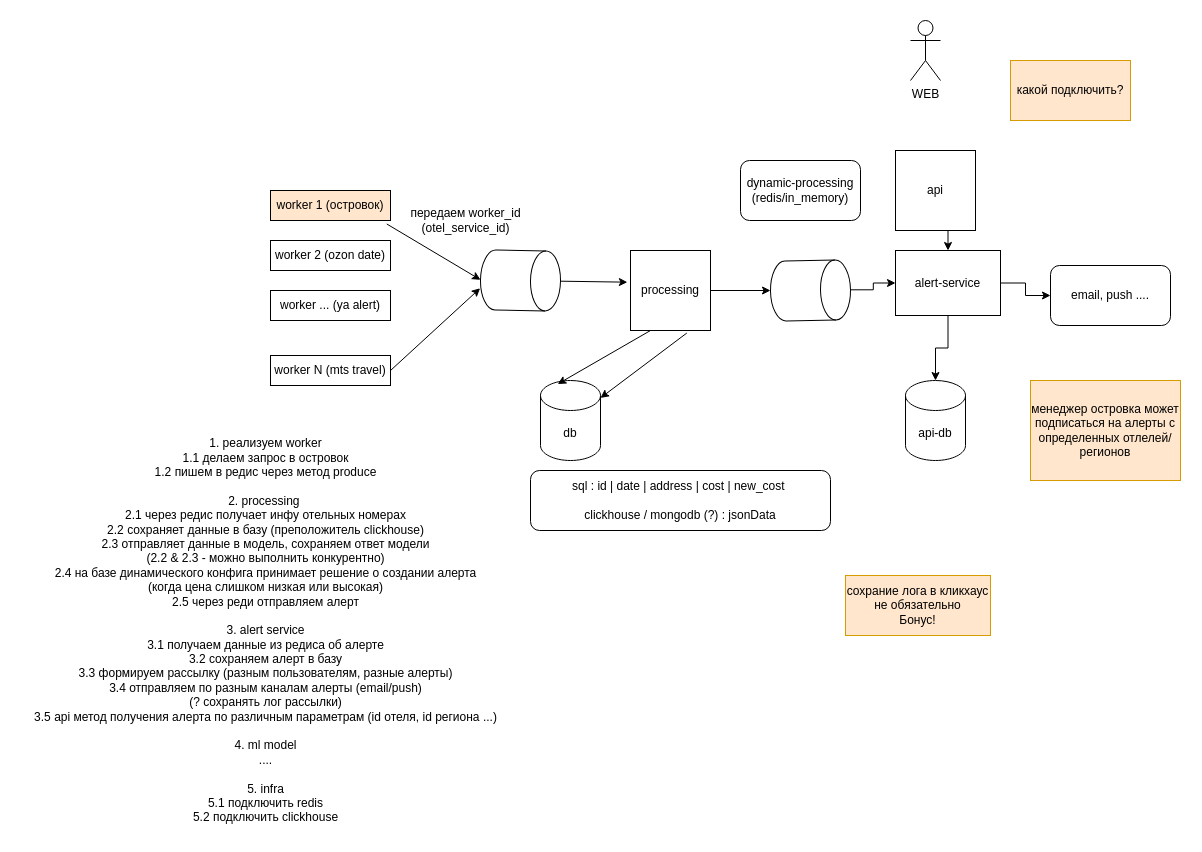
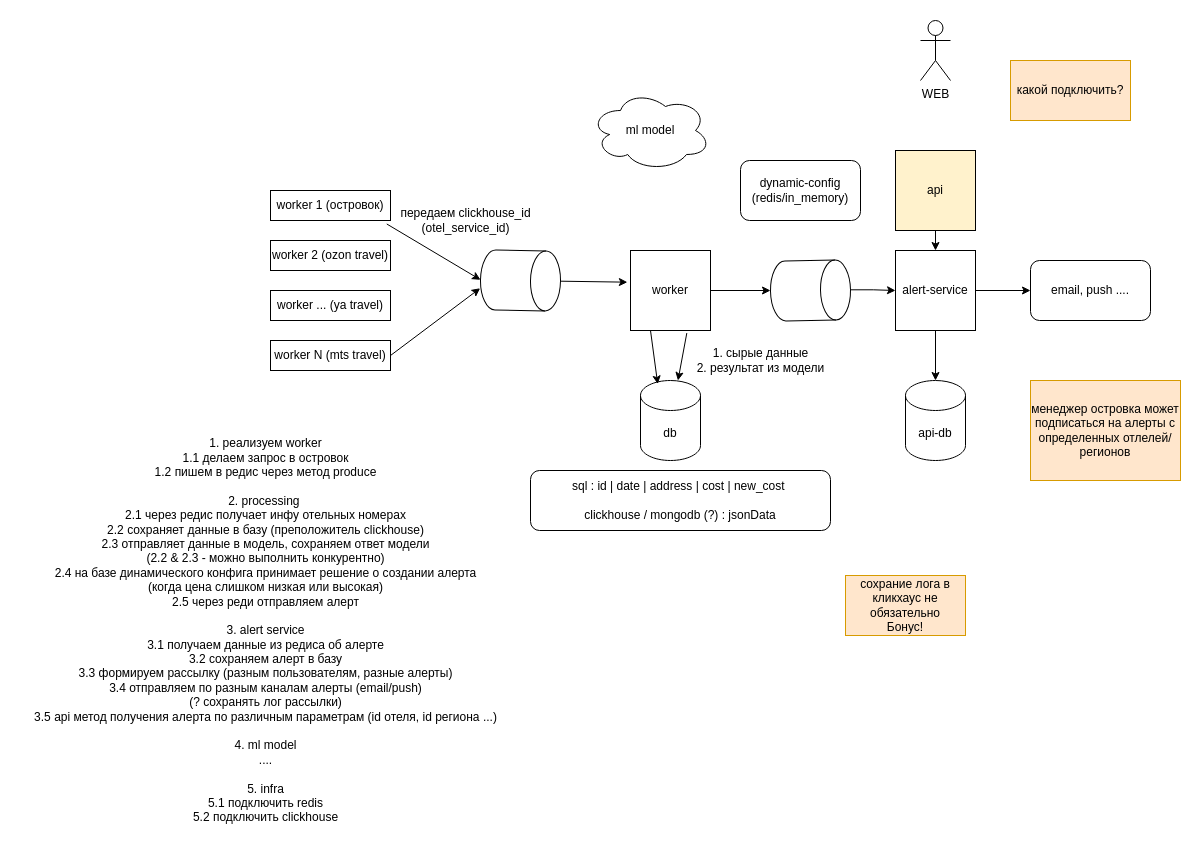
  <mxCell id="0" />
  <mxCell id="1" parent="0" />
  <mxCell id="2" style="edgeStyle=orthogonalEdgeStyle;rounded=0;orthogonalLoop=1;jettySize=auto;html=1;exitX=1;exitY=0.5;exitDx=0;exitDy=0;" edge="1" parent="1" source="3" target="25"><mxGeometry relative="1" as="geometry" /></mxCell>
- <mxCell id="3" value="processing" style="whiteSpace=wrap;html=1;aspect=fixed;" vertex="1" parent="1"><mxGeometry x="630" y="250" width="80" height="80" as="geometry" /></mxCell>
- <mxCell id="4" value="worker 1 (островок)" style="rounded=0;whiteSpace=wrap;html=1;fillColor=#ffe6cc;" vertex="1" parent="1"><mxGeometry x="270" y="190" width="120" height="30" as="geometry" /></mxCell>
- <mxCell id="5" value="worker 2 (ozon date)" style="rounded=0;whiteSpace=wrap;html=1;" vertex="1" parent="1"><mxGeometry x="270" y="240" width="120" height="30" as="geometry" /></mxCell>
- <mxCell id="6" value="worker N (mts travel)" style="rounded=0;whiteSpace=wrap;html=1;" vertex="1" parent="1"><mxGeometry x="270" y="355" width="120" height="30" as="geometry" /></mxCell>
- <mxCell id="7" value="worker ... (ya alert)" style="rounded=0;whiteSpace=wrap;html=1;" vertex="1" parent="1"><mxGeometry x="270" y="290" width="120" height="30" as="geometry" /></mxCell>
+ <mxCell id="3" value="worker" style="whiteSpace=wrap;html=1;aspect=fixed;" vertex="1" parent="1"><mxGeometry x="630" y="250" width="80" height="80" as="geometry" /></mxCell>
+ <mxCell id="4" value="worker 1 (островок)" style="rounded=0;whiteSpace=wrap;html=1;" vertex="1" parent="1"><mxGeometry x="270" y="190" width="120" height="30" as="geometry" /></mxCell>
+ <mxCell id="5" value="worker 2 (ozon travel)" style="rounded=0;whiteSpace=wrap;html=1;" vertex="1" parent="1"><mxGeometry x="270" y="240" width="120" height="30" as="geometry" /></mxCell>
+ <mxCell id="6" value="worker N (mts travel)" style="rounded=0;whiteSpace=wrap;html=1;" vertex="1" parent="1"><mxGeometry x="270" y="340" width="120" height="30" as="geometry" /></mxCell>
+ <mxCell id="7" value="worker ... (ya travel)" style="rounded=0;whiteSpace=wrap;html=1;" vertex="1" parent="1"><mxGeometry x="270" y="290" width="120" height="30" as="geometry" /></mxCell>
+ <mxCell id="8" value="ml model" style="ellipse;shape=cloud;whiteSpace=wrap;html=1;" vertex="1" parent="1"><mxGeometry x="590" width="120" height="80" as="geometry" y="90" /></mxCell>
  <mxCell id="9" value="" style="shape=cylinder3;whiteSpace=wrap;html=1;boundedLbl=1;backgroundOutline=1;size=15;rotation=91;" vertex="1" parent="1"><mxGeometry x="490" y="240" width="60" height="80" as="geometry" /></mxCell>
  <mxCell id="10" value="" style="endArrow=classic;html=1;rounded=0;entryX=0.5;entryY=1;entryDx=0;entryDy=0;entryPerimeter=0;exitX=0.969;exitY=1.116;exitDx=0;exitDy=0;exitPerimeter=0;" edge="1" parent="1" source="4" target="9"><mxGeometry width="50" height="50" relative="1" as="geometry"><mxPoint x="390" y="210" as="sourcePoint" /><mxPoint x="460" y="270" as="targetPoint" /></mxGeometry></mxCell>
  <mxCell id="11" value="" style="endArrow=classic;html=1;rounded=0;entryX=0.641;entryY=1.003;entryDx=0;entryDy=0;entryPerimeter=0;exitX=1;exitY=0.5;exitDx=0;exitDy=0;" edge="1" parent="1" source="6" target="9"><mxGeometry width="50" height="50" relative="1" as="geometry"><mxPoint x="390" y="360" as="sourcePoint" /><mxPoint x="440" y="310" as="targetPoint" /></mxGeometry></mxCell>
  <mxCell id="12" value="" style="endArrow=classic;html=1;rounded=0;entryX=-0.039;entryY=0.396;entryDx=0;entryDy=0;entryPerimeter=0;exitX=0.5;exitY=0;exitDx=0;exitDy=0;exitPerimeter=0;" edge="1" parent="1" source="9" target="3"><mxGeometry width="50" height="50" relative="1" as="geometry"><mxPoint x="540" y="290" as="sourcePoint" /><mxPoint x="590" y="240" as="targetPoint" /></mxGeometry></mxCell>
- <mxCell id="13" value="db" style="shape=cylinder3;whiteSpace=wrap;html=1;boundedLbl=1;backgroundOutline=1;size=15;" vertex="1" parent="1"><mxGeometry x="540" y="380" width="60" height="80" as="geometry" /></mxCell>
+ <mxCell id="13" value="db" style="shape=cylinder3;whiteSpace=wrap;html=1;boundedLbl=1;backgroundOutline=1;size=15;" vertex="1" parent="1"><mxGeometry x="640" y="380" width="60" height="80" as="geometry" /></mxCell>
  <mxCell id="14" value="" style="endArrow=classic;html=1;rounded=0;exitX=0.25;exitY=1;exitDx=0;exitDy=0;entryX=0.287;entryY=0.044;entryDx=0;entryDy=0;entryPerimeter=0;" edge="1" parent="1" source="3" target="13"><mxGeometry width="50" height="50" relative="1" as="geometry"><mxPoint x="710" y="350" as="sourcePoint" /><mxPoint x="760" y="300" as="targetPoint" /></mxGeometry></mxCell>
  <mxCell id="15" value="" style="endArrow=classic;html=1;rounded=0;exitX=0.704;exitY=1.032;exitDx=0;exitDy=0;exitPerimeter=0;" edge="1" parent="1" source="3" target="13"><mxGeometry width="50" height="50" relative="1" as="geometry"><mxPoint x="710" y="350" as="sourcePoint" /><mxPoint x="760" y="300" as="targetPoint" /></mxGeometry></mxCell>
+ <mxCell id="16" value="1. сырые данные&lt;br&gt;2. результат из модели" style="text;html=1;align=center;verticalAlign=middle;resizable=0;points=[];autosize=1;strokeColor=none;fillColor=none;" vertex="1" parent="1"><mxGeometry x="680" y="340" width="160" height="40" as="geometry" /></mxCell>
  <mxCell id="17" value="sql : id | date | address | cost | new_cost&amp;nbsp;&lt;br&gt;&lt;br&gt;clickhouse / mongodb (?) : jsonData" style="rounded=1;whiteSpace=wrap;html=1;" vertex="1" parent="1"><mxGeometry x="530" y="470" width="300" height="60" as="geometry" /></mxCell>
  <mxCell id="18" style="edgeStyle=orthogonalEdgeStyle;rounded=0;orthogonalLoop=1;jettySize=auto;html=1;exitX=0.5;exitY=1;exitDx=0;exitDy=0;entryX=0.5;entryY=0;entryDx=0;entryDy=0;" edge="1" parent="1" source="19" target="23"><mxGeometry relative="1" as="geometry" /></mxCell>
- <mxCell id="19" value="api" style="whiteSpace=wrap;html=1;aspect=fixed;" vertex="1" parent="1"><mxGeometry x="895" y="150" width="80" height="80" as="geometry" /></mxCell>
- <mxCell id="20" value="WEB" style="shape=umlActor;verticalLabelPosition=bottom;verticalAlign=top;html=1;outlineConnect=0;" vertex="1" parent="1"><mxGeometry x="910" y="20" width="30" height="60" as="geometry" /></mxCell>
+ <mxCell id="19" value="api" style="whiteSpace=wrap;html=1;aspect=fixed;fillColor=#fff2cc;" vertex="1" parent="1"><mxGeometry x="895" y="150" width="80" height="80" as="geometry" /></mxCell>
+ <mxCell id="20" value="WEB" style="shape=umlActor;verticalLabelPosition=bottom;verticalAlign=top;html=1;outlineConnect=0;" vertex="1" parent="1"><mxGeometry x="920" y="20" width="30" height="60" as="geometry" /></mxCell>
  <mxCell id="21" value="api-db" style="shape=cylinder3;whiteSpace=wrap;html=1;boundedLbl=1;backgroundOutline=1;size=15;" vertex="1" parent="1"><mxGeometry x="905" y="380" width="60" height="80" as="geometry" /></mxCell>
  <mxCell id="22" style="edgeStyle=orthogonalEdgeStyle;rounded=0;orthogonalLoop=1;jettySize=auto;html=1;exitX=1;exitY=0.5;exitDx=0;exitDy=0;" edge="1" parent="1" source="23" target="27"><mxGeometry relative="1" as="geometry" /></mxCell>
- <mxCell id="23" value="alert-service" style="whiteSpace=wrap;html=1;aspect=fixed;" vertex="1" parent="1"><mxGeometry x="895" y="250" width="105" height="65" as="geometry" /></mxCell>
+ <mxCell id="23" value="alert-service" style="whiteSpace=wrap;html=1;aspect=fixed;" vertex="1" parent="1"><mxGeometry x="895" y="250" width="80" height="80" as="geometry" /></mxCell>
  <mxCell id="24" style="edgeStyle=orthogonalEdgeStyle;rounded=0;orthogonalLoop=1;jettySize=auto;html=1;exitX=0.5;exitY=0;exitDx=0;exitDy=0;exitPerimeter=0;entryX=0;entryY=0.5;entryDx=0;entryDy=0;" edge="1" parent="1" source="25" target="23"><mxGeometry relative="1" as="geometry" /></mxCell>
  <mxCell id="25" value="" style="shape=cylinder3;whiteSpace=wrap;html=1;boundedLbl=1;backgroundOutline=1;size=15;rotation=89;" vertex="1" parent="1"><mxGeometry x="780" y="250" width="60" height="80" as="geometry" /></mxCell>
  <mxCell id="26" style="edgeStyle=orthogonalEdgeStyle;rounded=0;orthogonalLoop=1;jettySize=auto;html=1;exitX=0.5;exitY=1;exitDx=0;exitDy=0;entryX=0.5;entryY=0;entryDx=0;entryDy=0;entryPerimeter=0;" edge="1" parent="1" source="23" target="21"><mxGeometry relative="1" as="geometry" /></mxCell>
- <mxCell id="27" value="email, push ...." style="rounded=1;whiteSpace=wrap;html=1;" vertex="1" parent="1"><mxGeometry x="1050" y="265" width="120" height="60" as="geometry" /></mxCell>
- <mxCell id="28" value="dynamic-processing&lt;br&gt;(redis/in_memory)" style="rounded=1;whiteSpace=wrap;html=1;" vertex="1" parent="1"><mxGeometry x="740" y="160" width="120" height="60" as="geometry" /></mxCell>
+ <mxCell id="27" value="email, push ...." style="rounded=1;whiteSpace=wrap;html=1;" vertex="1" parent="1"><mxGeometry x="1030" y="260" width="120" height="60" as="geometry" /></mxCell>
+ <mxCell id="28" value="dynamic-config&lt;br&gt;(redis/in_memory)" style="rounded=1;whiteSpace=wrap;html=1;" vertex="1" parent="1"><mxGeometry x="740" y="160" width="120" height="60" as="geometry" /></mxCell>
  <mxCell id="29" value="какой подключить?" style="whiteSpace=wrap;html=1;fillColor=#ffe6cc;strokeColor=#d79b00;" vertex="1" parent="1"><mxGeometry x="1010" y="60" width="120" height="60" as="geometry" /></mxCell>
  <mxCell id="30" value="1. реализуем worker&lt;br&gt;1.1 делаем запрос в островок&lt;br&gt;1.2 пишем в редис через метод produce&lt;br&gt;&lt;br&gt;2. processing&amp;nbsp;&lt;br&gt;2.1 через редис получает инфу отельных номерах&lt;br&gt;2.2 сохраняет данные в базу (преположитель clickhouse)&lt;br&gt;2.3 отправляет данные в модель, сохраняем ответ модели&lt;br&gt;(2.2 &amp;amp; 2.3 - можно выполнить конкурентно)&lt;br&gt;2.4 на базе динамического конфига принимает решение о создании алерта &lt;br&gt;(когда цена слишком низкая или высокая)&lt;br&gt;2.5 через реди отправляем алерт&lt;br&gt;&lt;br&gt;3. alert service&lt;br&gt;3.1 получаем данные из редиса об алерте&lt;br&gt;3.2 сохраняем алерт в базу&lt;br&gt;3.3 формируем рассылку (разным пользователям, разные алерты)&lt;br&gt;3.4 отправляем по разным каналам алерты (email/push) &lt;br&gt;(? сохранять лог рассылки)&lt;br&gt;3.5 api метод получения алерта по различным параметрам (id отеля, id региона ...)&lt;br&gt;&lt;br&gt;4. ml model&lt;br&gt;....&lt;br&gt;&lt;br&gt;5. infra&lt;br&gt;5.1 подключить redis&lt;br&gt;5.2 подключить clickhouse" style="text;html=1;align=center;verticalAlign=middle;resizable=0;points=[];autosize=1;strokeColor=none;fillColor=none;" vertex="1" parent="1"><mxGeometry x="20" y="430" width="490" height="400" as="geometry" /></mxCell>
  <mxCell id="31" value="менеджер островка может подписаться на алерты с определенных отлелей/регионов" style="whiteSpace=wrap;html=1;fillColor=#ffe6cc;strokeColor=#d79b00;" vertex="1" parent="1"><mxGeometry x="1030" y="380" width="150" height="100" as="geometry" /></mxCell>
- <mxCell id="32" value="сохрание лога в кликхаус не обязательно&lt;br&gt;Бонус!" style="whiteSpace=wrap;html=1;fillColor=#ffe6cc;strokeColor=#d79b00;" vertex="1" parent="1"><mxGeometry x="845" y="575" width="145" height="60" as="geometry" /></mxCell>
- <mxCell id="33" value="передаем worker_id &lt;br&gt;(otel_service_id)" style="text;html=1;align=center;verticalAlign=middle;resizable=0;points=[];autosize=1;strokeColor=none;fillColor=none;" vertex="1" parent="1"><mxGeometry x="400" y="200" width="130" height="40" as="geometry" /></mxCell>
+ <mxCell id="32" value="сохрание лога в кликхаус не обязательно&lt;br&gt;Бонус!" style="whiteSpace=wrap;html=1;fillColor=#ffe6cc;strokeColor=#d79b00;" vertex="1" parent="1"><mxGeometry x="845" y="575" width="120" height="60" as="geometry" /></mxCell>
+ <mxCell id="33" value="передаем clickhouse_id &lt;br&gt;(otel_service_id)" style="text;html=1;align=center;verticalAlign=middle;resizable=0;points=[];autosize=1;strokeColor=none;fillColor=none;" vertex="1" parent="1"><mxGeometry x="400" y="200" width="130" height="40" as="geometry" /></mxCell>
